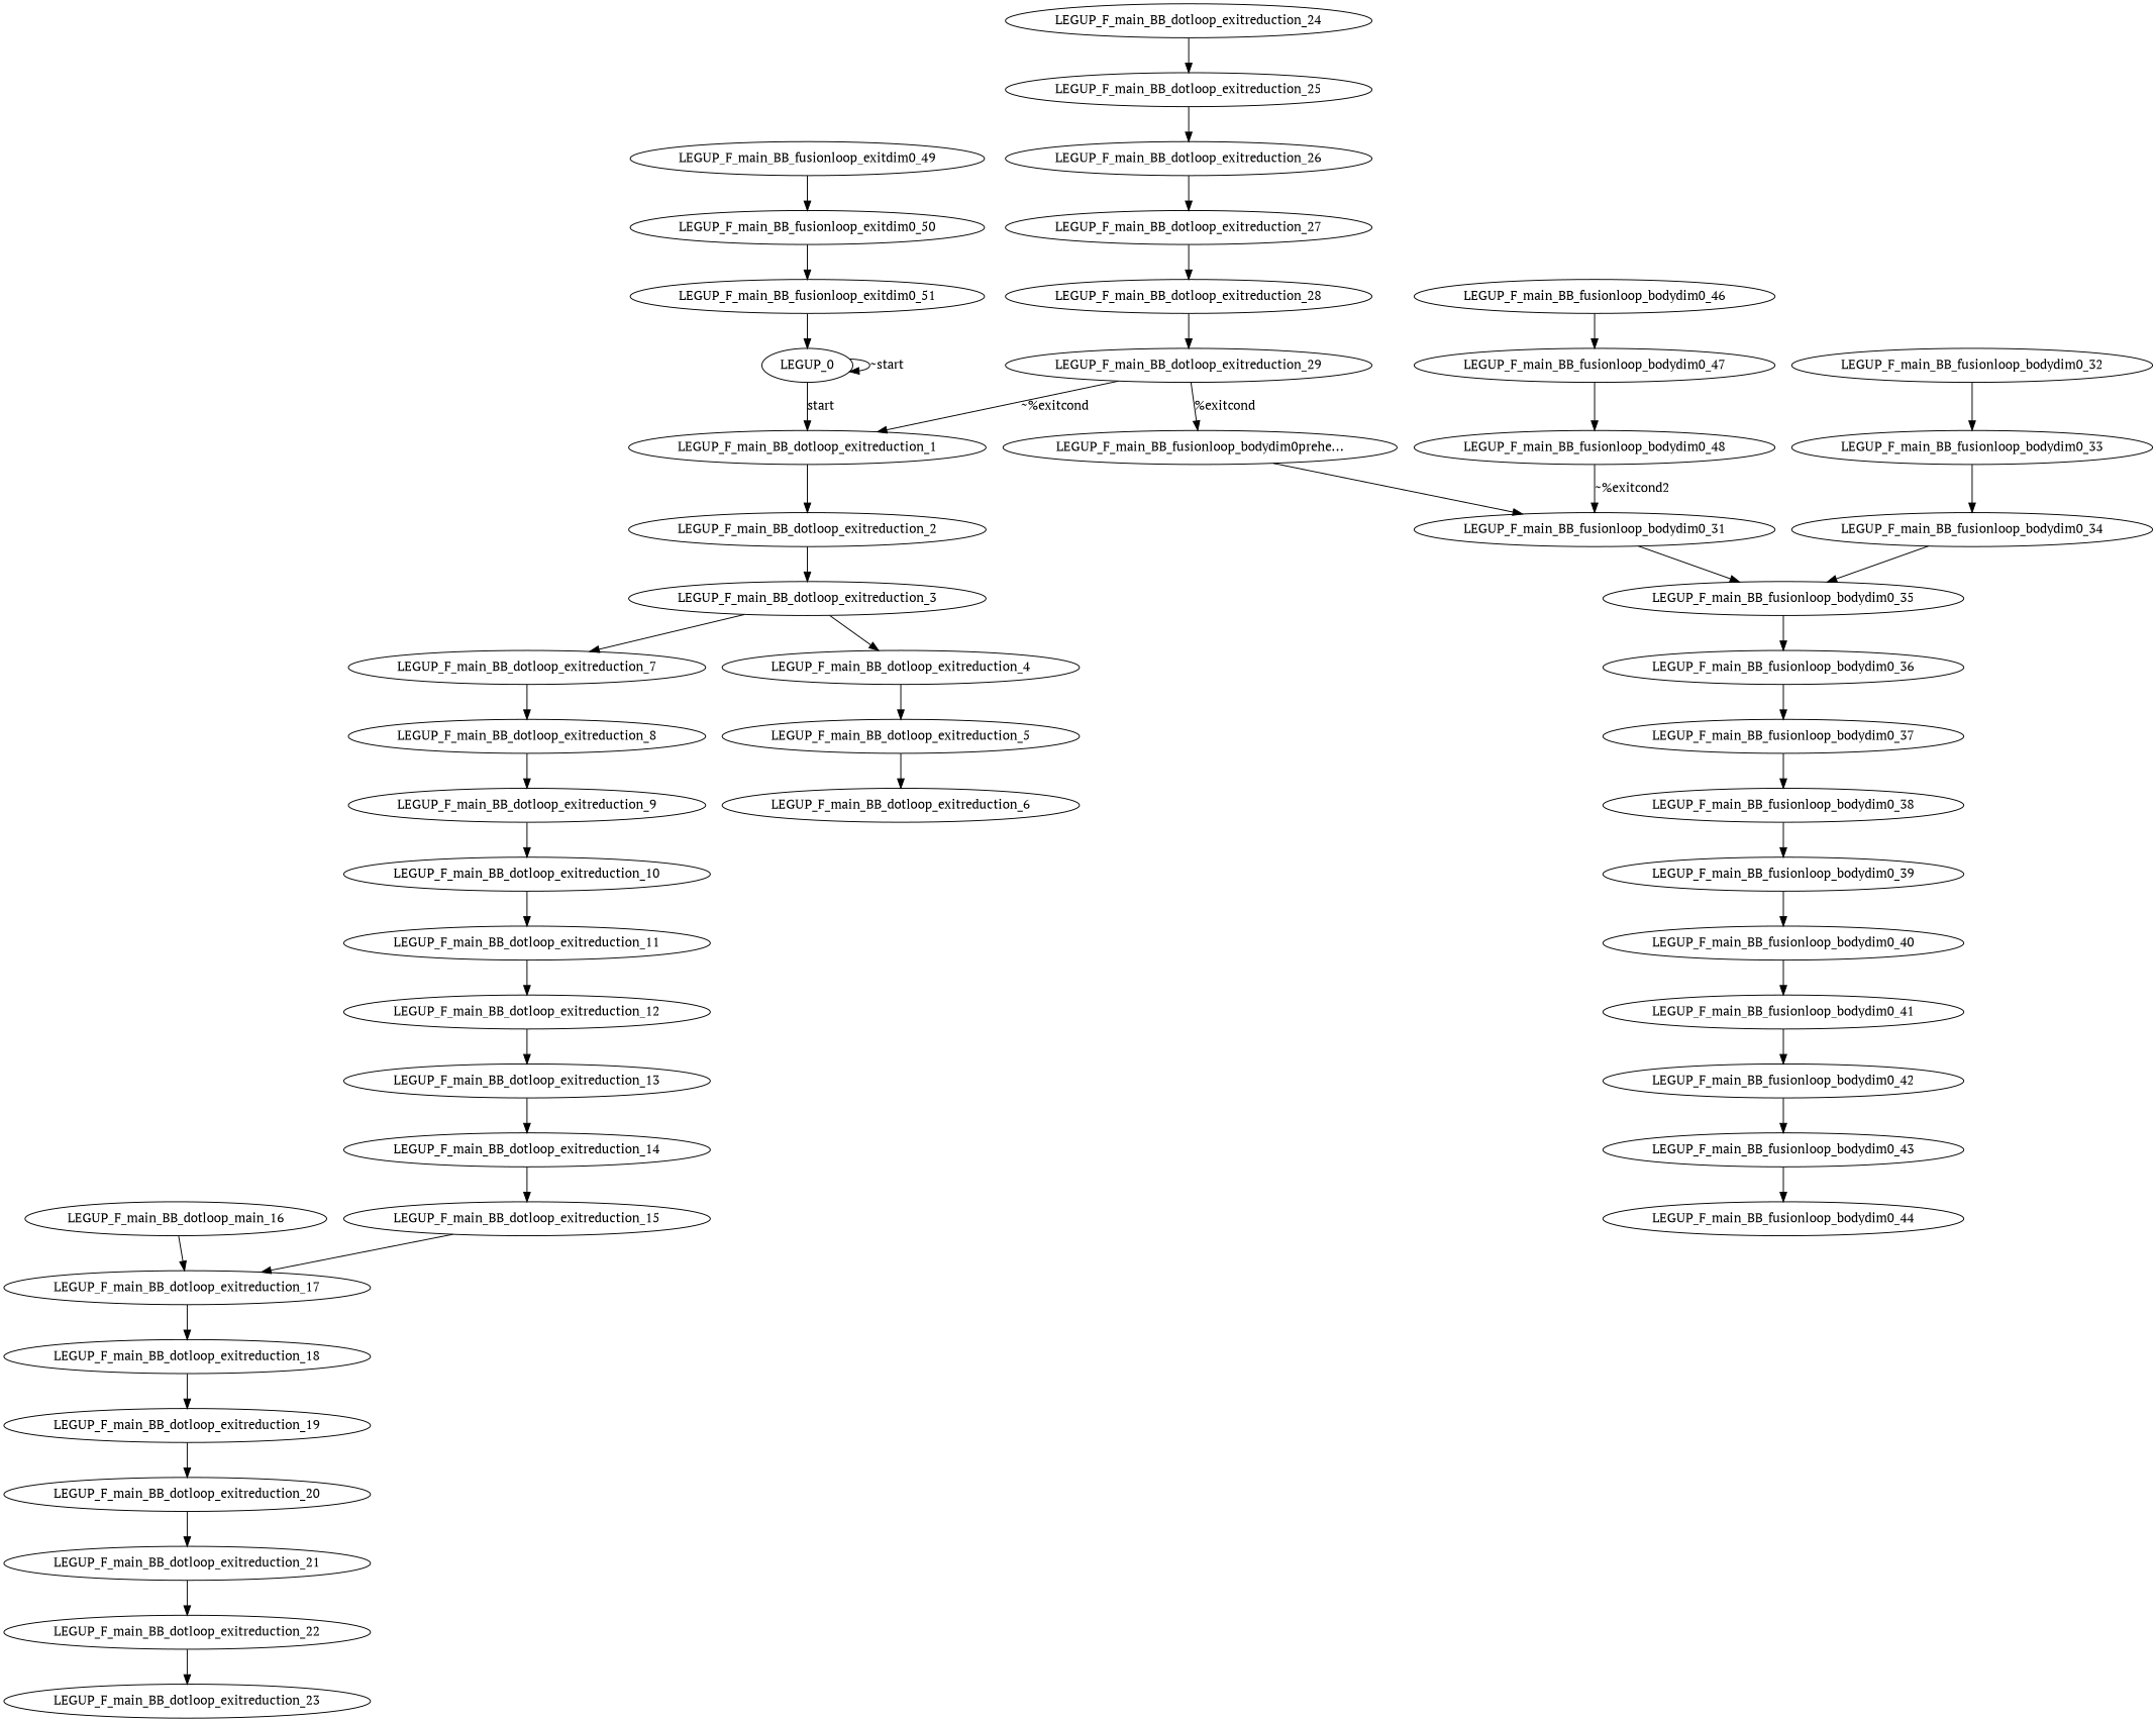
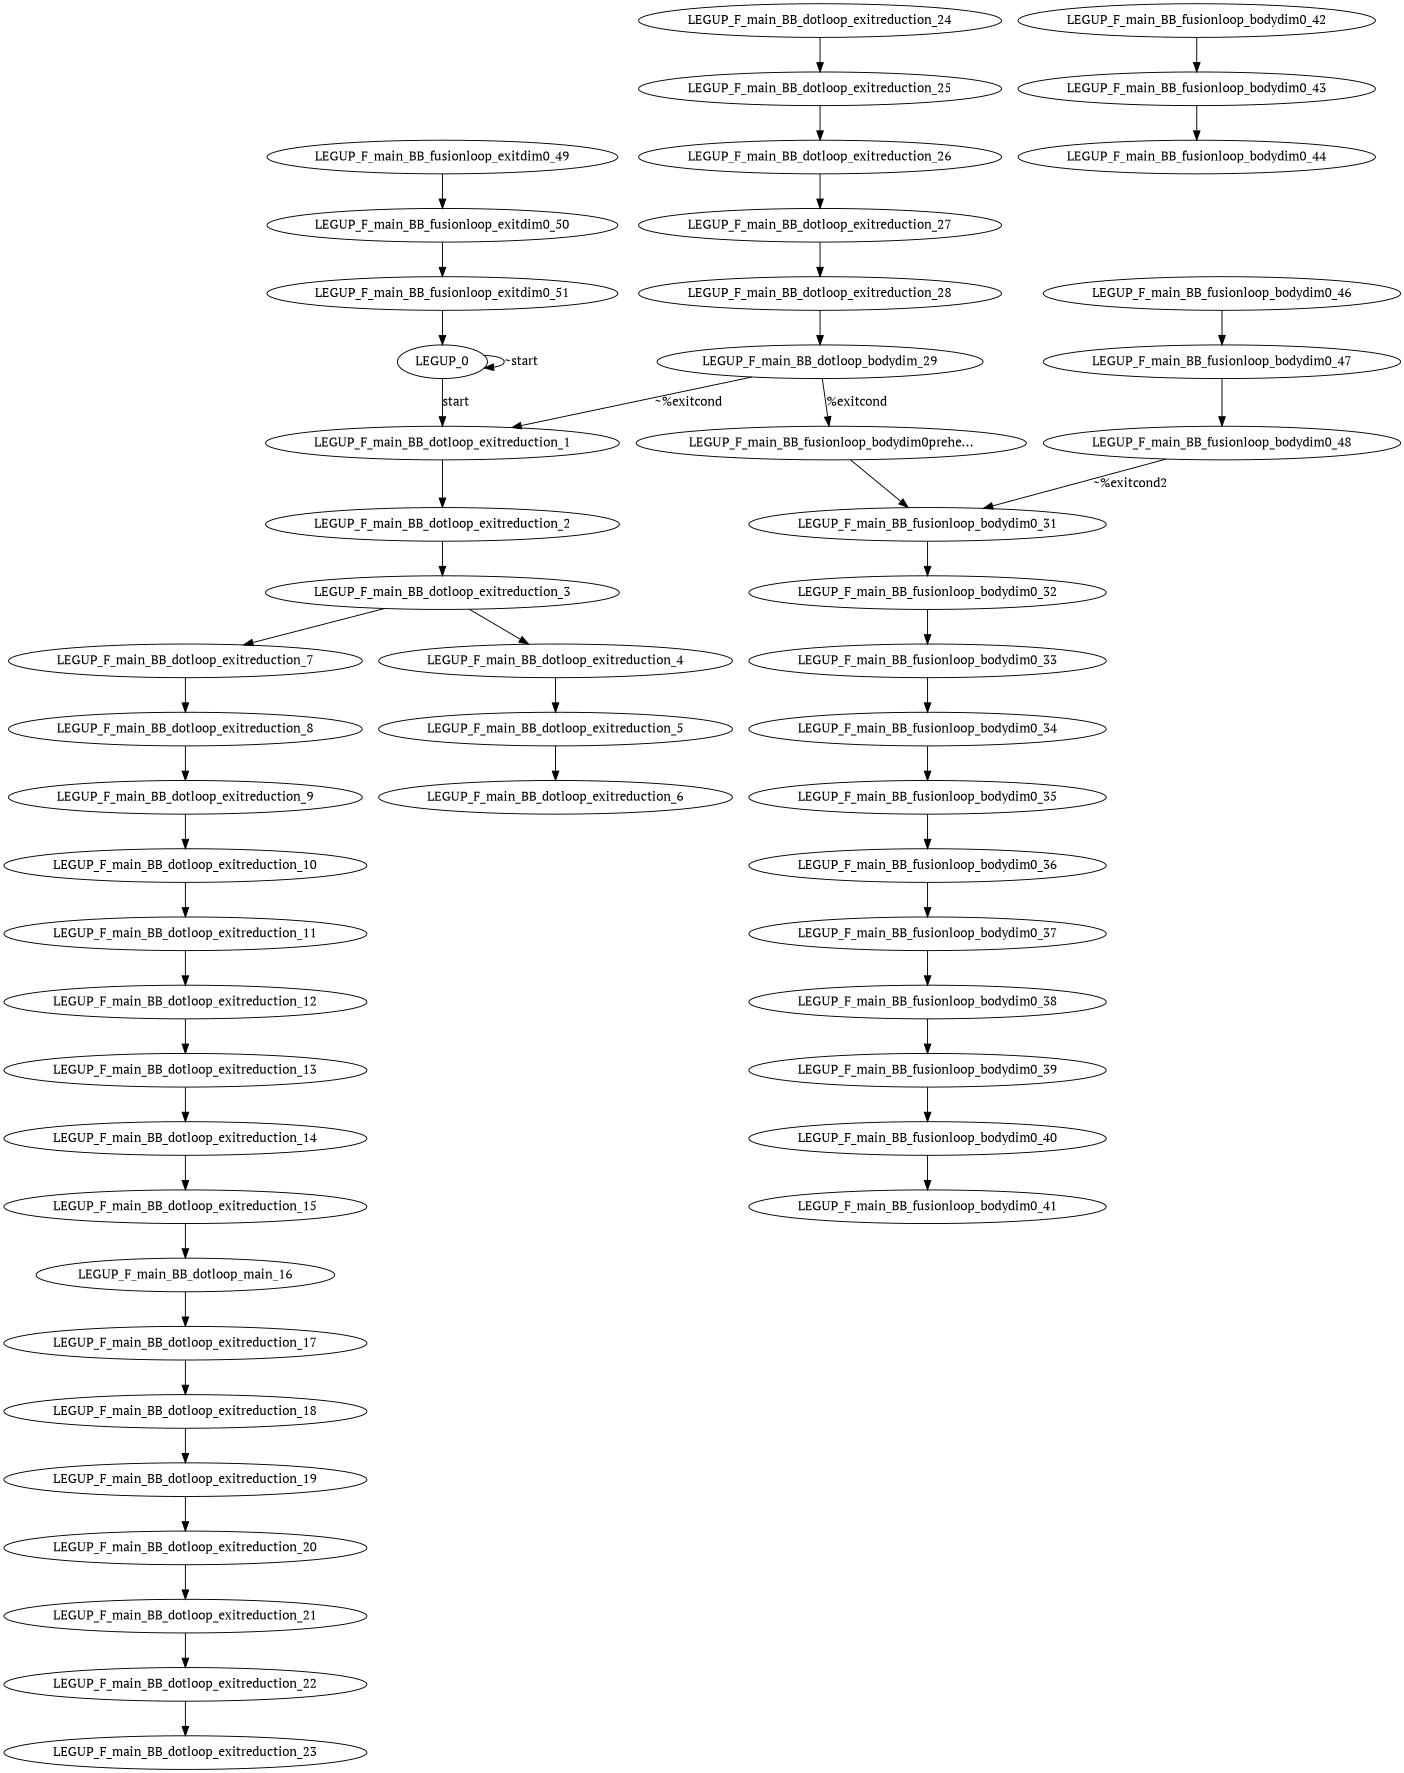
  digraph {
    fontname="PT Serif"
    node [fontname="PT Serif"]
    edge [fontname="PT Serif"]
    n1 [label=LEGUP_F_main_BB_dotloop_exitreduction_1]
    n2 [label=LEGUP_F_main_BB_dotloop_exitreduction_2]
    n3 [label=LEGUP_F_main_BB_dotloop_exitreduction_3]
    n4 [label=LEGUP_0]
    n5 [label=LEGUP_F_main_BB_dotloop_exitreduction_4]
    n6 [label=LEGUP_F_main_BB_dotloop_exitreduction_7]
    n7 [label=LEGUP_F_main_BB_dotloop_exitreduction_5]
    n8 [label=LEGUP_F_main_BB_dotloop_exitreduction_6]
    n9 [label=LEGUP_F_main_BB_dotloop_exitreduction_8]
    n10 [label=LEGUP_F_main_BB_dotloop_exitreduction_9]
    n11 [label=LEGUP_F_main_BB_dotloop_exitreduction_10]
    n12 [label=LEGUP_F_main_BB_dotloop_exitreduction_11]
    n13 [label=LEGUP_F_main_BB_dotloop_exitreduction_12]
    n14 [label=LEGUP_F_main_BB_dotloop_exitreduction_13]
    n15 [label=LEGUP_F_main_BB_dotloop_exitreduction_14]
    n16 [label=LEGUP_F_main_BB_dotloop_exitreduction_15]
    n17 [label=LEGUP_F_main_BB_dotloop_main_16]
    n18 [label=LEGUP_F_main_BB_dotloop_exitreduction_17]
    n19 [label=LEGUP_F_main_BB_dotloop_exitreduction_18]
    n20 [label=LEGUP_F_main_BB_dotloop_exitreduction_19]
    n21 [label=LEGUP_F_main_BB_dotloop_exitreduction_20]
    n22 [label=LEGUP_F_main_BB_dotloop_exitreduction_21]
    n23 [label=LEGUP_F_main_BB_dotloop_exitreduction_22]
    n24 [label=LEGUP_F_main_BB_dotloop_exitreduction_23]
    n25 [label=LEGUP_F_main_BB_dotloop_exitreduction_24]
    n26 [label=LEGUP_F_main_BB_dotloop_exitreduction_25]
    n27 [label=LEGUP_F_main_BB_dotloop_exitreduction_26]
    n28 [label=LEGUP_F_main_BB_dotloop_exitreduction_27]
    n29 [label=LEGUP_F_main_BB_dotloop_exitreduction_28]
-   n30 [label=LEGUP_F_main_BB_dotloop_exitreduction_29]
+   n30 [label=LEGUP_F_main_BB_dotloop_bodydim_29]
    n31 [label="LEGUP_F_main_BB_fusionloop_bodydim0prehe..."]
    n32 [label=LEGUP_F_main_BB_fusionloop_bodydim0_31]
    n33 [label=LEGUP_F_main_BB_fusionloop_bodydim0_32]
    n34 [label=LEGUP_F_main_BB_fusionloop_bodydim0_33]
    n35 [label=LEGUP_F_main_BB_fusionloop_bodydim0_34]
    n36 [label=LEGUP_F_main_BB_fusionloop_bodydim0_35]
    n37 [label=LEGUP_F_main_BB_fusionloop_bodydim0_36]
    n38 [label=LEGUP_F_main_BB_fusionloop_bodydim0_37]
    n39 [label=LEGUP_F_main_BB_fusionloop_bodydim0_38]
    n40 [label=LEGUP_F_main_BB_fusionloop_bodydim0_39]
    n41 [label=LEGUP_F_main_BB_fusionloop_bodydim0_40]
    n42 [label=LEGUP_F_main_BB_fusionloop_bodydim0_41]
    n43 [label=LEGUP_F_main_BB_fusionloop_bodydim0_42]
    n44 [label=LEGUP_F_main_BB_fusionloop_bodydim0_43]
    n45 [label=LEGUP_F_main_BB_fusionloop_bodydim0_44]
    n46 [label=LEGUP_F_main_BB_fusionloop_bodydim0_46]
    n47 [label=LEGUP_F_main_BB_fusionloop_bodydim0_47]
    n48 [label=LEGUP_F_main_BB_fusionloop_bodydim0_48]
    n49 [label=LEGUP_F_main_BB_fusionloop_exitdim0_49]
    n50 [label=LEGUP_F_main_BB_fusionloop_exitdim0_50]
    n51 [label=LEGUP_F_main_BB_fusionloop_exitdim0_51]
    n1 -> n2
    n2 -> n3
    n3 -> n5
    n3 -> n6
    n4 -> n1 [label=start]
    n4 -> n4 [label="~start"]
    n5 -> n7
    n6 -> n9
    n7 -> n8
    n9 -> n10
    n10 -> n11
    n11 -> n12
    n12 -> n13
    n13 -> n14
    n14 -> n15
    n15 -> n16
-   n16 -> n18
+   n16 -> n17
    n17 -> n18
    n18 -> n19
    n19 -> n20
    n20 -> n21
    n21 -> n22
    n22 -> n23
    n23 -> n24
    n25 -> n26
    n26 -> n27
    n27 -> n28
    n28 -> n29
    n29 -> n30
    n30 -> n1 [label="~%exitcond"]
    n30 -> n31 [label="%exitcond"]
    n31 -> n32
-   n32 -> n36
+   n32 -> n33
    n33 -> n34
    n34 -> n35
    n35 -> n36
    n36 -> n37
    n37 -> n38
    n38 -> n39
    n39 -> n40
    n40 -> n41
    n41 -> n42
-   n42 -> n43
    n43 -> n44
    n44 -> n45
    n46 -> n47
    n47 -> n48
    n48 -> n32 [label="~%exitcond2"]
    n49 -> n50
    n50 -> n51
    n51 -> n4
  }
